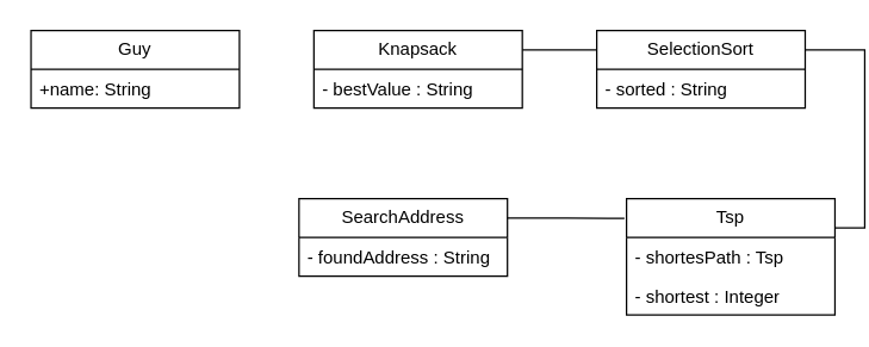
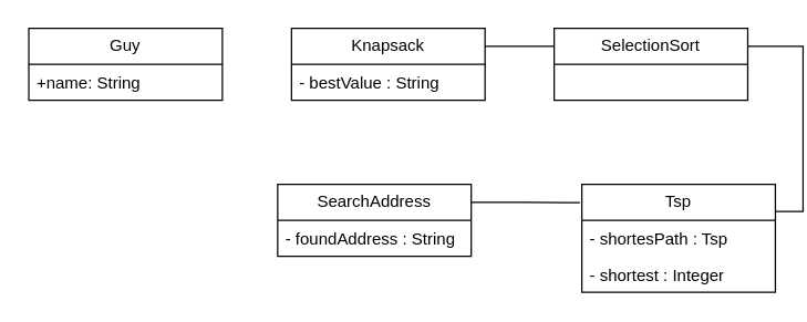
  <mxCell id="0" />
  <mxCell id="1" parent="0" />
  <mxCell id="2" value="Guy" style="swimlane;fontStyle=0;childLayout=stackLayout;horizontal=1;startSize=26;fillColor=none;horizontalStack=0;resizeParent=1;resizeParentMax=0;resizeLast=0;collapsible=1;marginBottom=0;whiteSpace=wrap;html=1;" vertex="1" parent="1"><mxGeometry x="20" y="20" width="140" height="52" as="geometry"><mxRectangle x="50" y="210" width="60" height="30" as="alternateBounds" /></mxGeometry></mxCell>
  <mxCell id="3" value="+name: String&amp;nbsp;" style="text;strokeColor=none;fillColor=none;align=left;verticalAlign=top;spacingLeft=4;spacingRight=4;overflow=hidden;rotatable=0;points=[[0,0.5],[1,0.5]];portConstraint=eastwest;whiteSpace=wrap;html=1;" vertex="1" parent="2"><mxGeometry y="26" width="140" height="26" as="geometry" /></mxCell>
  <mxCell id="4" style="edgeStyle=orthogonalEdgeStyle;rounded=0;orthogonalLoop=1;jettySize=auto;html=1;exitX=1;exitY=0.25;exitDx=0;exitDy=0;entryX=0;entryY=0.25;entryDx=0;entryDy=0;endArrow=none;endFill=0;" edge="1" parent="1" source="5" target="8"><mxGeometry relative="1" as="geometry" /></mxCell>
  <mxCell id="5" value="Knapsack" style="swimlane;fontStyle=0;childLayout=stackLayout;horizontal=1;startSize=26;fillColor=none;horizontalStack=0;resizeParent=1;resizeParentMax=0;resizeLast=0;collapsible=1;marginBottom=0;whiteSpace=wrap;html=1;" vertex="1" parent="1"><mxGeometry x="210" y="20" width="140" height="52" as="geometry" /></mxCell>
  <mxCell id="6" value="- bestValue : String" style="text;strokeColor=none;fillColor=none;align=left;verticalAlign=top;spacingLeft=4;spacingRight=4;overflow=hidden;rotatable=0;points=[[0,0.5],[1,0.5]];portConstraint=eastwest;whiteSpace=wrap;html=1;" vertex="1" parent="5"><mxGeometry y="26" width="140" height="26" as="geometry" /></mxCell>
  <mxCell id="7" style="edgeStyle=orthogonalEdgeStyle;rounded=0;orthogonalLoop=1;jettySize=auto;html=1;exitX=1;exitY=0.25;exitDx=0;exitDy=0;entryX=1;entryY=0.25;entryDx=0;entryDy=0;endArrow=none;endFill=0;" edge="1" parent="1" source="8" target="9"><mxGeometry relative="1" as="geometry" /></mxCell>
  <mxCell id="8" value="SelectionSort" style="swimlane;fontStyle=0;childLayout=stackLayout;horizontal=1;startSize=26;fillColor=none;horizontalStack=0;resizeParent=1;resizeParentMax=0;resizeLast=0;collapsible=1;marginBottom=0;whiteSpace=wrap;html=1;" vertex="1" parent="1"><mxGeometry x="400" y="20" width="140" height="52" as="geometry" /></mxCell>
  <mxCell id="9" value="Tsp" style="swimlane;fontStyle=0;childLayout=stackLayout;horizontal=1;startSize=26;fillColor=none;horizontalStack=0;resizeParent=1;resizeParentMax=0;resizeLast=0;collapsible=1;marginBottom=0;whiteSpace=wrap;html=1;" vertex="1" parent="1"><mxGeometry x="420" y="133" width="140" height="78" as="geometry" /></mxCell>
  <mxCell id="10" value="- shortesPath : Tsp&amp;nbsp;" style="text;strokeColor=none;fillColor=none;align=left;verticalAlign=top;spacingLeft=4;spacingRight=4;overflow=hidden;rotatable=0;points=[[0,0.5],[1,0.5]];portConstraint=eastwest;whiteSpace=wrap;html=1;" vertex="1" parent="9"><mxGeometry y="26" width="140" height="26" as="geometry" /></mxCell>
  <mxCell id="11" value="- shortest : Integer" style="text;strokeColor=none;fillColor=none;align=left;verticalAlign=top;spacingLeft=4;spacingRight=4;overflow=hidden;rotatable=0;points=[[0,0.5],[1,0.5]];portConstraint=eastwest;whiteSpace=wrap;html=1;" vertex="1" parent="9"><mxGeometry y="52" width="140" height="26" as="geometry" /></mxCell>
  <mxCell id="12" value="SearchAddress" style="swimlane;fontStyle=0;childLayout=stackLayout;horizontal=1;startSize=26;fillColor=none;horizontalStack=0;resizeParent=1;resizeParentMax=0;resizeLast=0;collapsible=1;marginBottom=0;whiteSpace=wrap;html=1;" vertex="1" parent="1"><mxGeometry x="200" y="133" width="140" height="52" as="geometry" /></mxCell>
  <mxCell id="13" value="- foundAddress : String" style="text;strokeColor=none;fillColor=none;align=left;verticalAlign=top;spacingLeft=4;spacingRight=4;overflow=hidden;rotatable=0;points=[[0,0.5],[1,0.5]];portConstraint=eastwest;whiteSpace=wrap;html=1;" vertex="1" parent="12"><mxGeometry y="26" width="140" height="26" as="geometry" /></mxCell>
- <mxCell id="14" value="- sorted : String" style="text;strokeColor=none;fillColor=none;align=left;verticalAlign=top;spacingLeft=4;spacingRight=4;overflow=hidden;rotatable=0;points=[[0,0.5],[1,0.5]];portConstraint=eastwest;whiteSpace=wrap;html=1;" vertex="1" parent="1"><mxGeometry x="400" y="46" width="140" height="26" as="geometry" /></mxCell>
  <mxCell id="15" style="edgeStyle=orthogonalEdgeStyle;rounded=0;orthogonalLoop=1;jettySize=auto;html=1;exitX=1;exitY=0.25;exitDx=0;exitDy=0;entryX=-0.01;entryY=0.168;entryDx=0;entryDy=0;entryPerimeter=0;endArrow=none;endFill=0;" edge="1" parent="1" source="12" target="9"><mxGeometry relative="1" as="geometry" /></mxCell>
